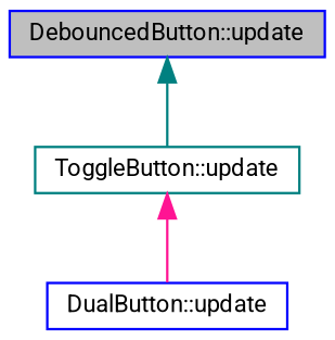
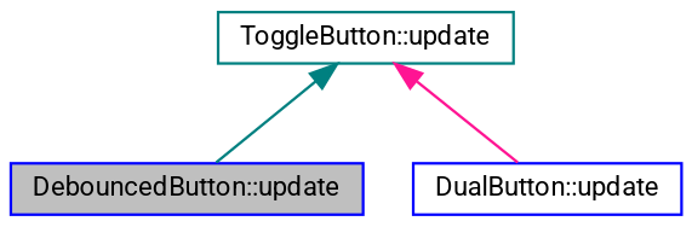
  digraph {
    fontname=Roboto
    rankdir=TB
    node [color=blue fillcolor=white fontname=Roboto fontsize=10 shape=record style=filled]
    edge [dir=back fontname=Roboto fontsize=10 labelfontname=Helvetica labelfontsize=10 style=solid]
    n1 [fillcolor=grey75 fontcolor=black height=0.2 label="DebouncedButton::update" width=0.4]
    n2 [color=teal height=0.2 label="ToggleButton::update" width=0.4]
    n3 [height=0.2 label="DualButton::update" width=0.4]
-   n1 -> n2 [color=teal]
+   n2 -> n1 [color=teal]
    n2 -> n3 [color=deeppink]
  }
